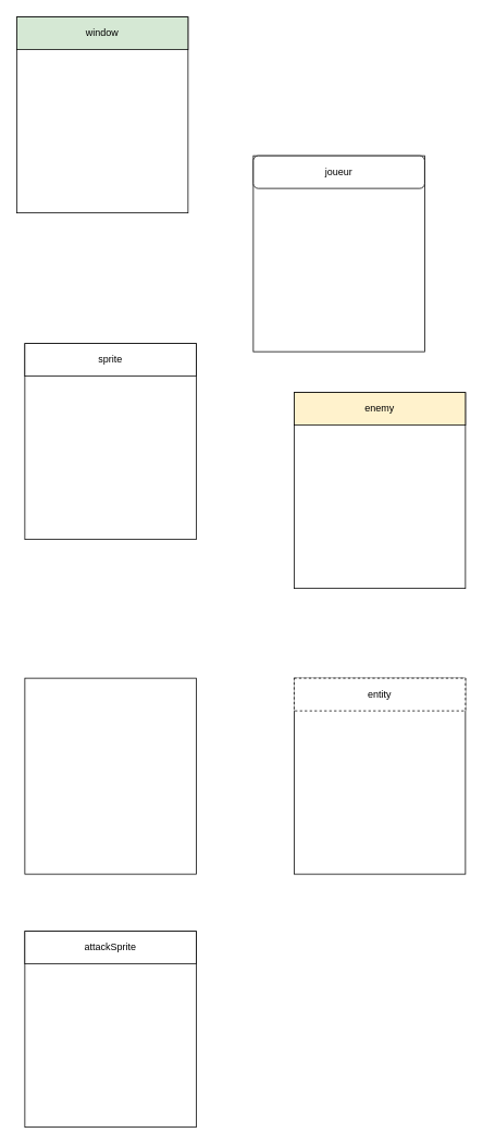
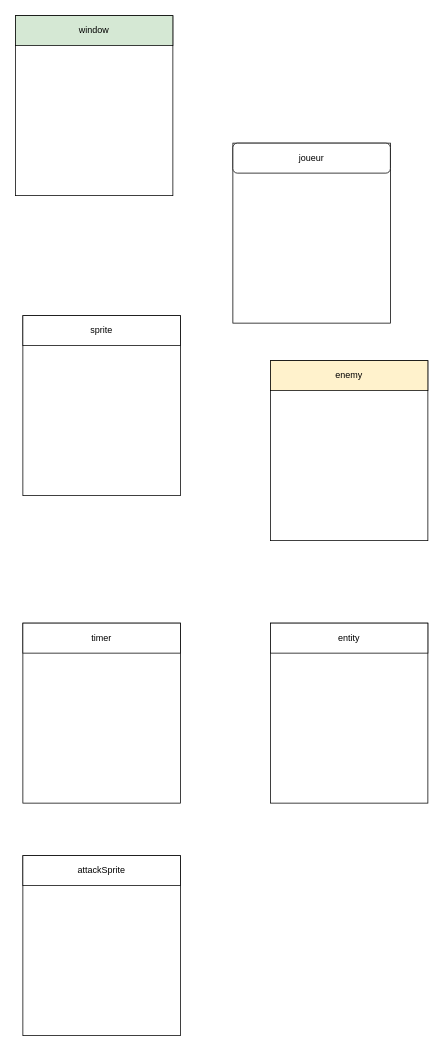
  <mxCell id="0" />
  <mxCell id="1" parent="0" />
  <mxCell id="2" value="" style="rounded=0;whiteSpace=wrap;html=1;" vertex="1" parent="1"><mxGeometry x="20" y="20" width="210" height="240" as="geometry" /></mxCell>
  <mxCell id="3" value="&lt;div&gt;window&lt;/div&gt;" style="rounded=0;whiteSpace=wrap;html=1;fillColor=#d5e8d4;" vertex="1" parent="1"><mxGeometry x="20" y="20" width="210" height="40" as="geometry" /></mxCell>
  <mxCell id="4" value="" style="rounded=0;whiteSpace=wrap;html=1;" vertex="1" parent="1"><mxGeometry x="310" y="190" width="210" height="240" as="geometry" /></mxCell>
  <mxCell id="5" value="joueur" style="whiteSpace=wrap;html=1;rounded=1;" vertex="1" parent="1"><mxGeometry x="310" y="190" width="210" height="40" as="geometry" /></mxCell>
  <mxCell id="6" value="" style="rounded=0;whiteSpace=wrap;html=1;" vertex="1" parent="1"><mxGeometry x="30" y="420" width="210" height="240" as="geometry" /></mxCell>
  <mxCell id="7" value="sprite" style="rounded=0;whiteSpace=wrap;html=1;" vertex="1" parent="1"><mxGeometry x="30" y="420" width="210" height="40" as="geometry" /></mxCell>
  <mxCell id="8" value="" style="rounded=0;whiteSpace=wrap;html=1;" vertex="1" parent="1"><mxGeometry x="360" y="480" width="210" height="240" as="geometry" /></mxCell>
  <mxCell id="9" value="enemy" style="rounded=0;whiteSpace=wrap;html=1;fillColor=#fff2cc;" vertex="1" parent="1"><mxGeometry x="360" y="480" width="210" height="40" as="geometry" /></mxCell>
  <mxCell id="10" value="" style="rounded=0;whiteSpace=wrap;html=1;" vertex="1" parent="1"><mxGeometry x="30" y="830" width="210" height="240" as="geometry" /></mxCell>
+ <mxCell id="11" value="timer" style="rounded=0;whiteSpace=wrap;html=1;" vertex="1" parent="1"><mxGeometry x="30" y="830" width="210" height="40" as="geometry" /></mxCell>
  <mxCell id="12" value="" style="rounded=0;whiteSpace=wrap;html=1;" vertex="1" parent="1"><mxGeometry x="360" y="830" width="210" height="240" as="geometry" /></mxCell>
- <mxCell id="13" value="&lt;div&gt;entity&lt;/div&gt;" style="rounded=0;whiteSpace=wrap;html=1;dashed=1;" vertex="1" parent="1"><mxGeometry x="360" y="830" width="210" height="40" as="geometry" /></mxCell>
+ <mxCell id="13" value="&lt;div&gt;entity&lt;/div&gt;" style="rounded=0;whiteSpace=wrap;html=1;" vertex="1" parent="1"><mxGeometry x="360" y="830" width="210" height="40" as="geometry" /></mxCell>
  <mxCell id="14" value="" style="rounded=0;whiteSpace=wrap;html=1;" vertex="1" parent="1"><mxGeometry x="30" y="1140" width="210" height="240" as="geometry" /></mxCell>
  <mxCell id="15" value="attackSprite" style="rounded=0;whiteSpace=wrap;html=1;" vertex="1" parent="1"><mxGeometry x="30" y="1140" width="210" height="40" as="geometry" /></mxCell>
